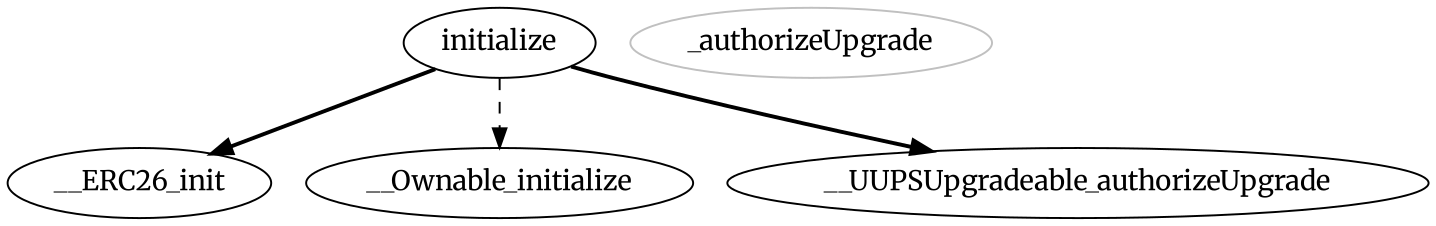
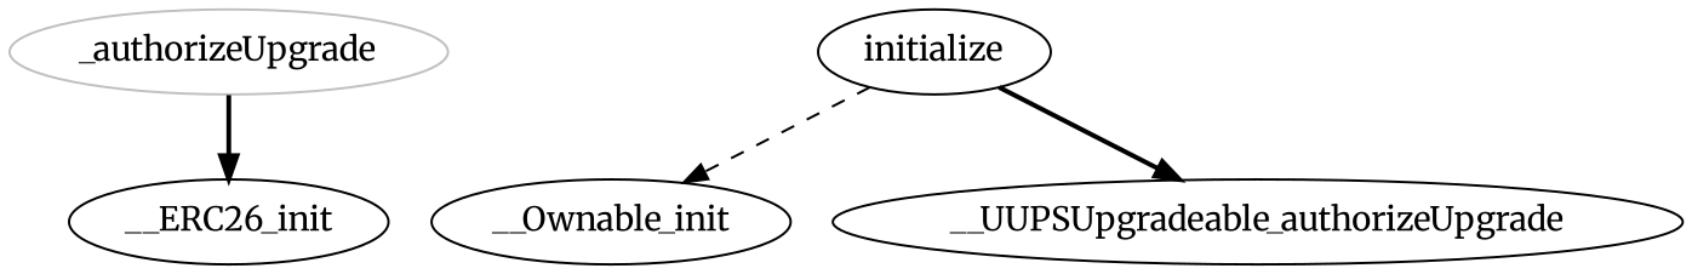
  strict digraph {
    fontname=Merriweather
    node [fontname=Merriweather]
    edge [fontname=Merriweather style=bold]
    n1 [label=__ERC26_init]
    initialize
-   __Ownable_init [label=__Ownable_initialize]
+   __Ownable_init
    n4 [label=__UUPSUpgradeable_authorizeUpgrade]
    _authorizeUpgrade [color=gray]
-   initialize -> n1
+   _authorizeUpgrade -> n1
    initialize -> __Ownable_init [style=dashed]
    initialize -> n4
  }
